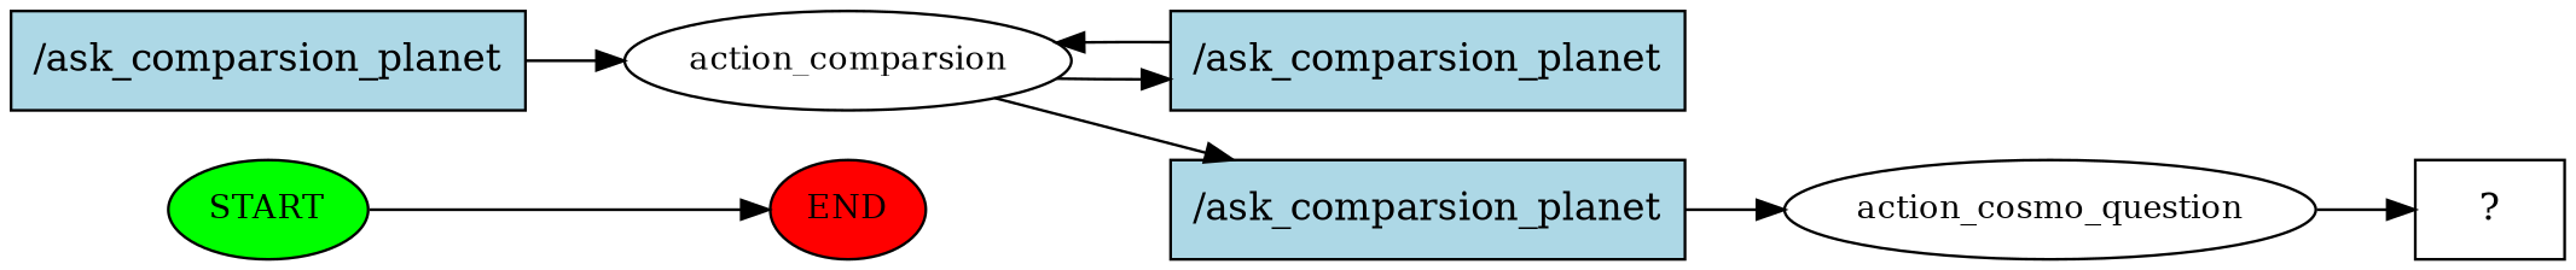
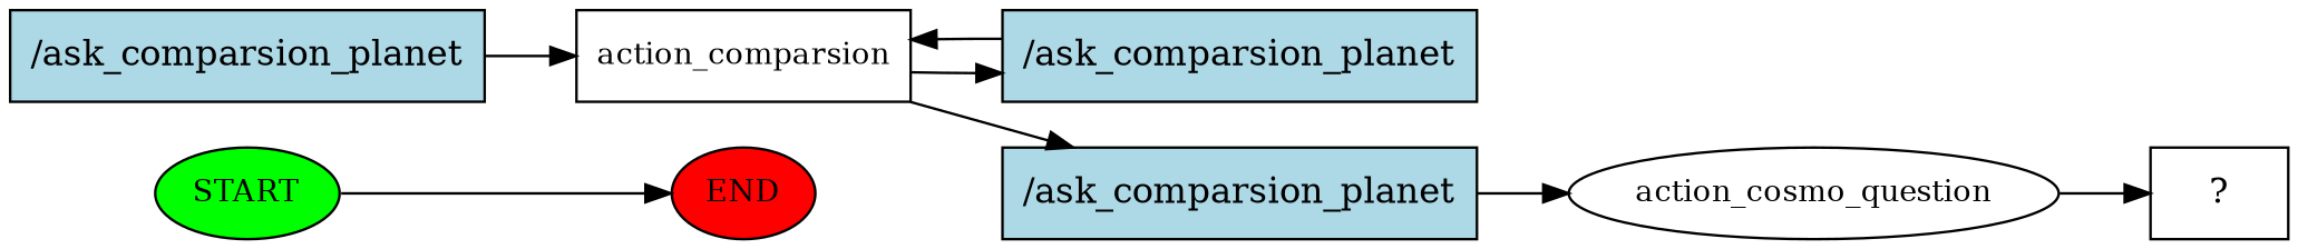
  digraph {
    rankdir=LR
    node [style=filled]
    n1 [fillcolor=green fontsize=12 label=START]
    n2 [fillcolor=red fontsize=12 label=END]
    n3 [fillcolor=lightblue label="/ask_comparsion_planet" shape=rect]
-   n4 [fontsize=12 label=action_comparsion style=""]
+   n4 [fontsize=12 label=action_comparsion shape=box style=""]
    n5 [fillcolor=lightblue label="/ask_comparsion_planet" shape=rect]
    n6 [fillcolor=lightblue label="/ask_comparsion_planet" shape=rect]
    n7 [fontsize=12 label=action_cosmo_question style=""]
    n8 [label="  ?  " shape=rect style=""]
    n1 -> n2
    n3 -> n4
    n4 -> n5
    n4 -> n6
    n5 -> n4
    n6 -> n7
    n7 -> n8
  }
